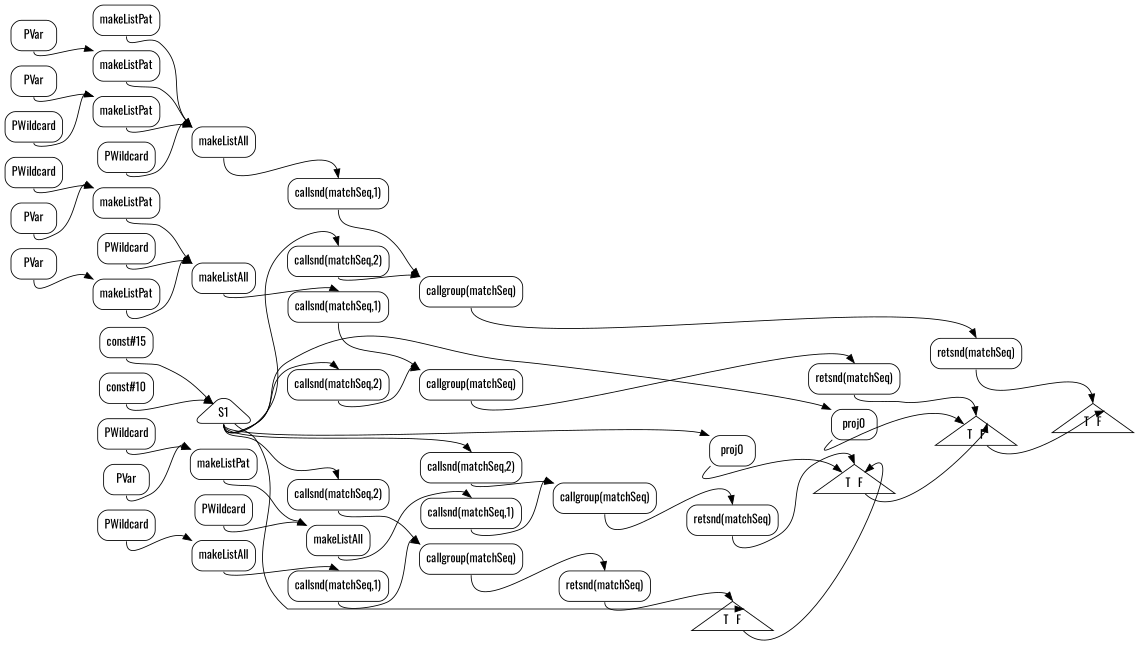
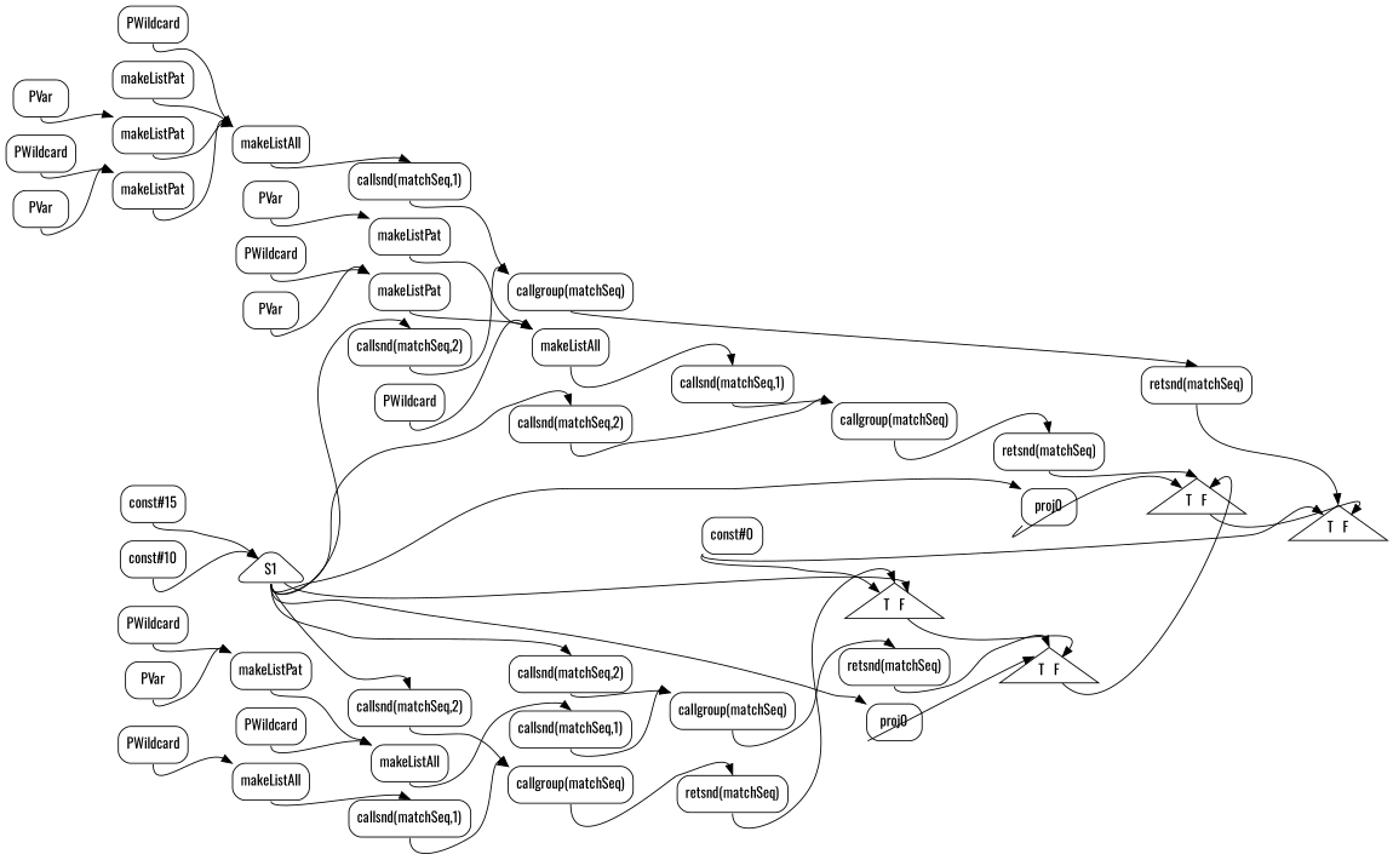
  digraph {
    fontname=Oswald
    rankdir=LR
    node [fontname=Oswald shape=box style=rounded]
    edge [fontname=Oswald headport=nw tailport=s]
    n1 [label="const#10"]
    n2 [label=S1 shape=triangle]
    n3 [label="callsnd(matchSeq,2)"]
    n4 [label="callsnd(matchSeq,2)"]
    n5 [label=proj0]
    n6 [label="callsnd(matchSeq,2)"]
    n7 [label=proj0]
    n8 [label="callsnd(matchSeq,2)"]
    n9 [label="T   F" shape=triangle style=solid]
    n10 [label="const#15"]
    n11 [label="callgroup(matchSeq)"]
    n12 [label="callgroup(matchSeq)"]
    n13 [label="T   F" shape=triangle style=solid]
    n14 [label="callgroup(matchSeq)"]
    n15 [label="T   F" shape=triangle style=solid]
    n16 [label="callgroup(matchSeq)"]
    n17 [label=makeListPat]
    n18 [label=makeListAll]
    n19 [label="callsnd(matchSeq,1)"]
    n20 [label=PVar]
    n21 [label=makeListPat]
    n22 [label=PVar]
    n23 [label=makeListPat]
    n24 [label=PWildcard]
    n25 [label=PWildcard]
    n26 [label="retsnd(matchSeq)"]
    n27 [label="T   F" shape=triangle style=solid]
+   n28 [label="const#0"]
    n29 [label=PVar]
    n30 [label=makeListPat]
    n31 [label=makeListAll]
    n32 [label="callsnd(matchSeq,1)"]
    n33 [label=PVar]
    n34 [label=makeListPat]
    n35 [label=PWildcard]
    n36 [label=PWildcard]
    n37 [label="retsnd(matchSeq)"]
    n38 [label=PVar]
    n39 [label=makeListPat]
    n40 [label=makeListAll]
    n41 [label=PWildcard]
    n42 [label="callsnd(matchSeq,1)"]
    n43 [label=PWildcard]
    n44 [label="retsnd(matchSeq)"]
    n45 [label=PWildcard]
    n46 [label=makeListAll]
    n47 [label="callsnd(matchSeq,1)"]
    n48 [label="retsnd(matchSeq)"]
    n1 -> n2
    n2 -> n3 [headport=n]
    n2 -> n4 [headport=n]
    n2 -> n5
    n2 -> n6 [headport=n]
    n2 -> n7
    n2 -> n8 [headport=n]
    n2 -> n9 [headport=ne tailport=se]
    n3 -> n11
    n4 -> n12
    n5 -> n13 [tailport=sw]
    n6 -> n14
    n7 -> n15 [tailport=sw]
    n8 -> n16
    n9 -> n15 [headport=ne tailport=se]
    n10 -> n2
    n11 -> n26 [headport=n]
    n12 -> n37 [headport=n]
    n13 -> n27 [headport=ne tailport=se]
    n14 -> n44 [headport=n]
    n15 -> n13 [headport=ne tailport=se]
    n16 -> n48 [headport=n]
    n17 -> n18
    n18 -> n19 [headport=n]
    n19 -> n11
    n20 -> n21
    n21 -> n18
    n22 -> n23
    n23 -> n18
    n24 -> n23
    n25 -> n18
    n26 -> n27 [headport=n]
+   n28 -> n9 [tailport=sw]
+   n28 -> n27 [tailport=sw]
    n29 -> n30
    n30 -> n31
    n31 -> n32 [headport=n]
    n32 -> n12
    n33 -> n34
    n34 -> n31
    n35 -> n34
    n36 -> n31
    n37 -> n13 [headport=n]
    n38 -> n39
    n39 -> n40
    n40 -> n42 [headport=n]
    n41 -> n39
    n42 -> n14
    n43 -> n40
    n44 -> n15 [headport=n]
    n45 -> n46
    n46 -> n47 [headport=n]
    n47 -> n16
    n48 -> n9 [headport=n]
  }
